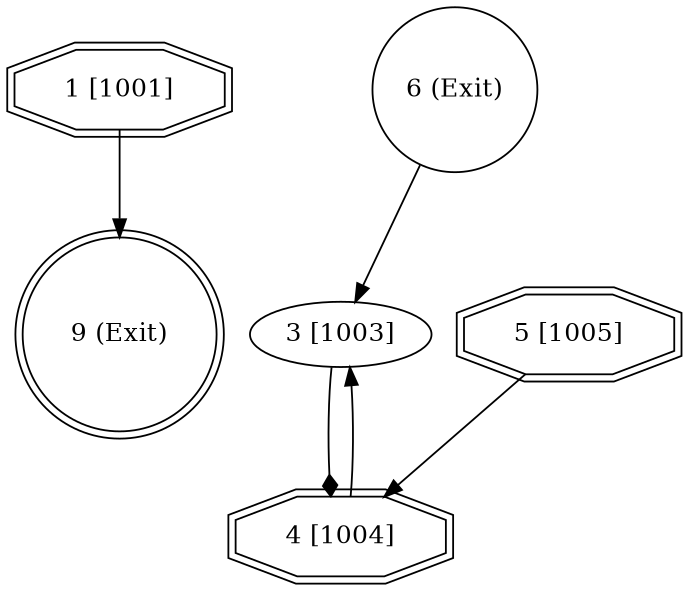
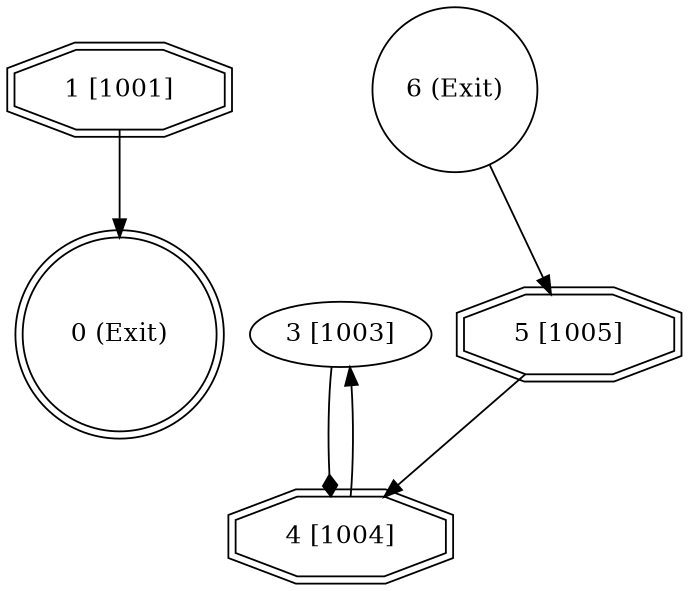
  strict digraph {
    node [callees="['MARK']" markType=3 markers="[]" shape=doubleoctagon]
    edge [backedge=False]
-   n1 [callees="[]" label="9 (Exit)" markType=0 orderedSuccessors="[]" shape=doublecircle]
+   n1 [callees="[]" label="0 (Exit)" markType=0 orderedSuccessors="[]" shape=doublecircle]
    n2 [label="1 [1001]" markers="[1001]" orderedSuccessors="['0']"]
    n3 [callees="['mark']" label="3 [1003]" markType=1 markers="[1003]" orderedSuccessors="['2']" shape=""]
    n4 [label="4 [1004]" markers="[1004]" orderedSuccessors="['3', '1']"]
    n5 [label="5 [1005]" markers="[1005]" orderedSuccessors="['4']"]
    n6 [callees="[]" label="6 (Exit)" markType=0 orderedSuccessors="['5']" shape=circle]
    n2 -> n1
    n3 -> n4 [arrowhead=diamond backedge=True]
    n4 -> n3
    n5 -> n4
-   n6 -> n3
+   n6 -> n5
  }
